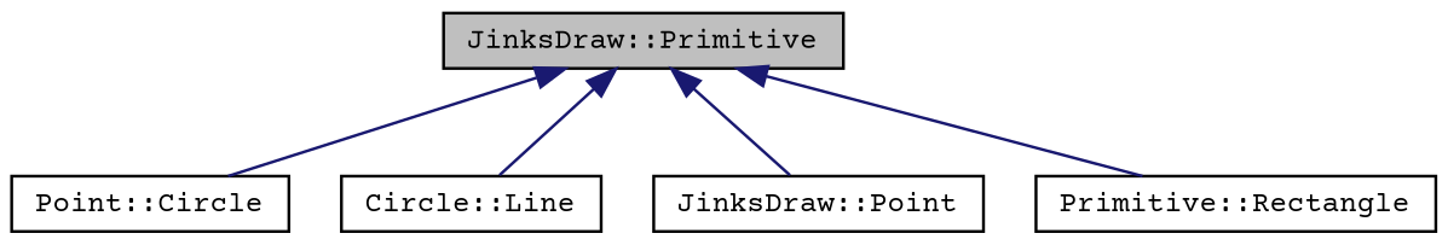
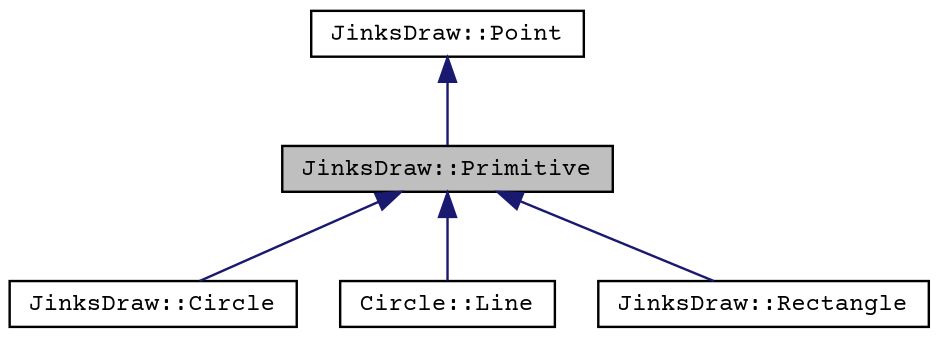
  digraph {
    fontname="Courier Prime"
    node [color=black fillcolor=white fontname="Courier Prime" fontsize=10 shape=record style=filled]
    edge [color=midnightblue dir=back fontname="Courier Prime" fontsize=10 labelfontname=Helvetica labelfontsize=10 style=solid]
    n1 [fillcolor=grey75 fontcolor=black height=0.2 label="JinksDraw::Primitive" width=0.4]
-   n2 [height=0.2 label="Point::Circle" width=0.4]
+   n2 [height=0.2 label="JinksDraw::Circle" width=0.4]
    n3 [height=0.2 label="Circle::Line" width=0.4]
    n4 [height=0.2 label="JinksDraw::Point" width=0.4]
-   n5 [height=0.2 label="Primitive::Rectangle" width=0.4]
+   n5 [height=0.2 label="JinksDraw::Rectangle" width=0.4]
    n1 -> n2
    n1 -> n3
-   n1 -> n4
+   n4 -> n1
    n1 -> n5
  }
